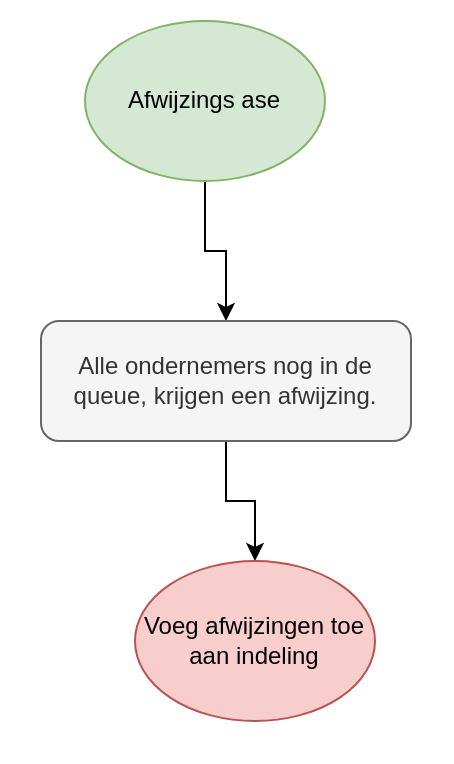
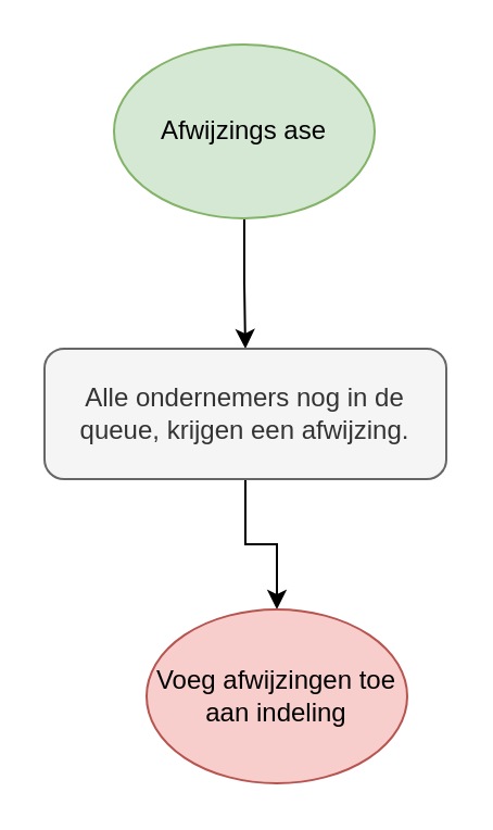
  <mxCell id="0" />
  <mxCell id="1" parent="0" />
  <mxCell id="2" style="edgeStyle=orthogonalEdgeStyle;rounded=0;orthogonalLoop=1;jettySize=auto;html=1;" edge="1" parent="1" source="3" target="5"><mxGeometry relative="1" as="geometry" /></mxCell>
- <mxCell id="3" value="Afwijzings ase" style="ellipse;whiteSpace=wrap;html=1;fillColor=#d5e8d4;strokeColor=#82b366;" vertex="1" parent="1"><mxGeometry x="42" y="10" width="120" height="80" as="geometry" /></mxCell>
+ <mxCell id="3" value="Afwijzings ase" style="ellipse;whiteSpace=wrap;html=1;fillColor=#d5e8d4;strokeColor=#82b366;" vertex="1" parent="1"><mxGeometry x="52" y="20" width="120" height="80" as="geometry" /></mxCell>
  <mxCell id="4" style="edgeStyle=orthogonalEdgeStyle;rounded=0;orthogonalLoop=1;jettySize=auto;html=1;" edge="1" parent="1" source="5" target="6"><mxGeometry relative="1" as="geometry" /></mxCell>
  <mxCell id="5" value="Alle ondernemers nog in de queue, krijgen een afwijzing." style="rounded=1;whiteSpace=wrap;html=1;fillColor=#f5f5f5;fontColor=#333333;strokeColor=#666666;" vertex="1" parent="1"><mxGeometry x="20" y="160" width="185" height="60" as="geometry" /></mxCell>
  <mxCell id="6" value="Voeg afwijzingen toe aan indeling" style="ellipse;whiteSpace=wrap;html=1;fillColor=#f8cecc;strokeColor=#b85450;" vertex="1" parent="1"><mxGeometry x="67" y="280" width="120" height="80" as="geometry" /></mxCell>
